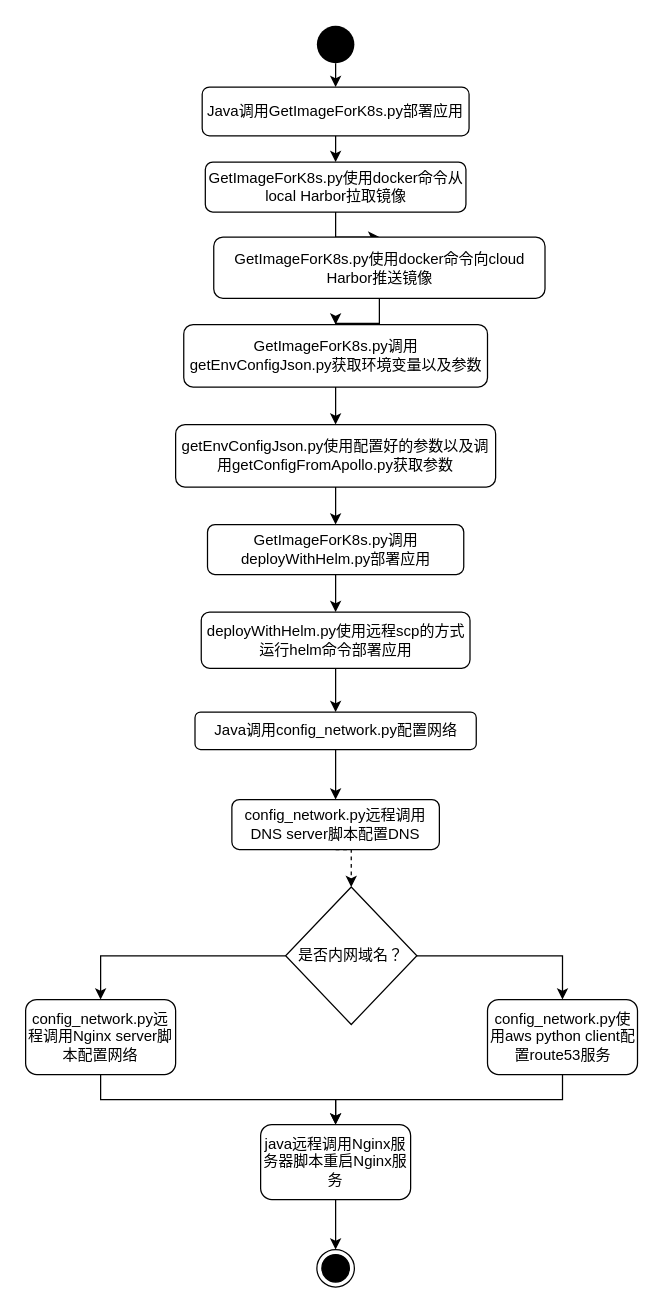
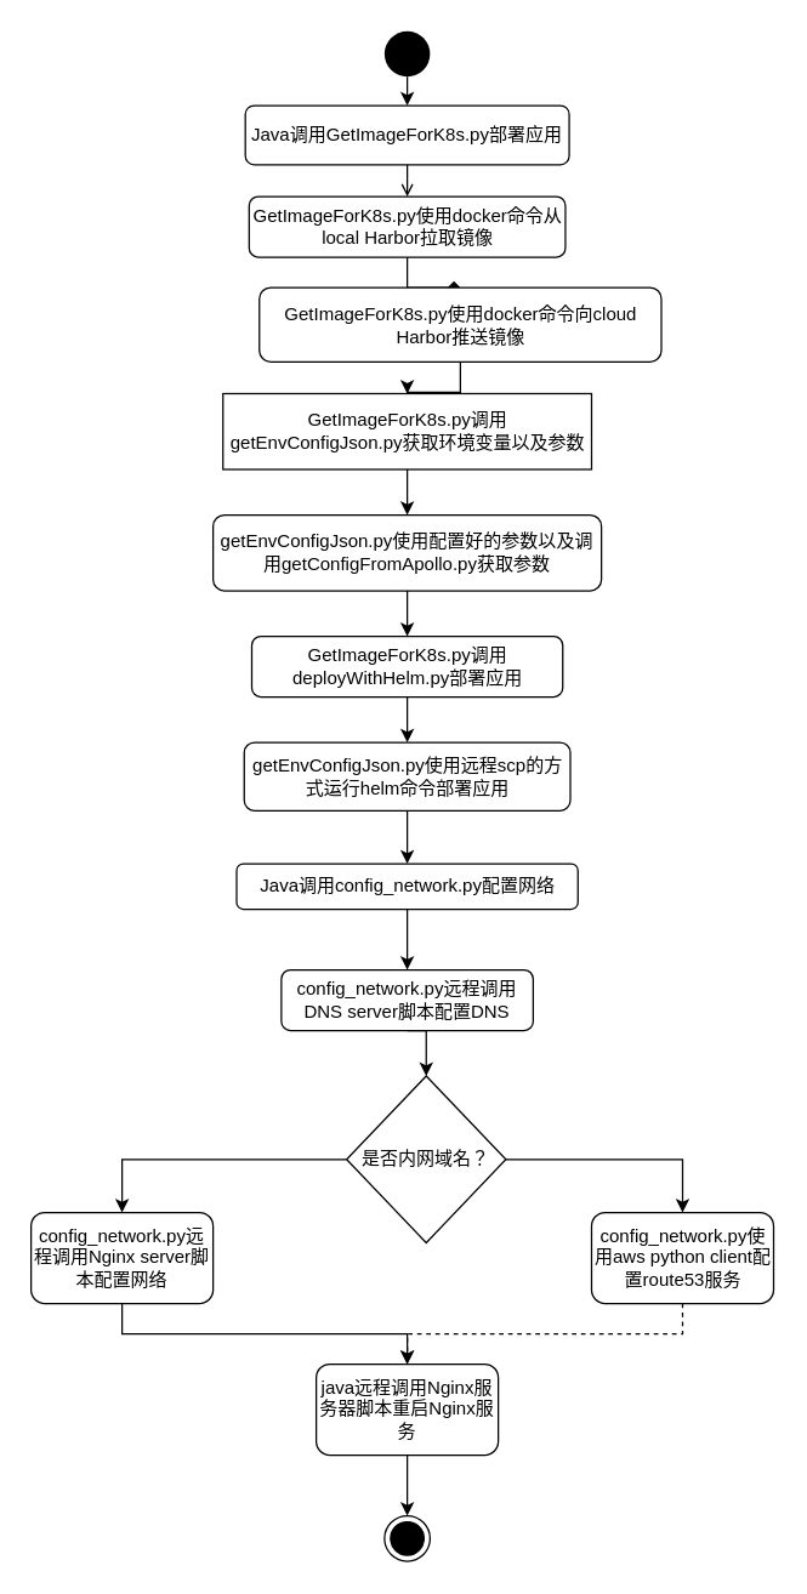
  <mxCell id="0" />
  <mxCell id="1" parent="0" />
  <mxCell id="2" style="edgeStyle=orthogonalEdgeStyle;rounded=0;orthogonalLoop=1;jettySize=auto;html=1;exitX=0.5;exitY=1;exitDx=0;exitDy=0;entryX=0.5;entryY=0;entryDx=0;entryDy=0;" edge="1" parent="1" source="3" target="6"><mxGeometry relative="1" as="geometry" /></mxCell>
  <mxCell id="3" value="" style="ellipse;fillColor=#000000;strokeColor=none;" vertex="1" parent="1"><mxGeometry x="253" y="20" width="30" height="30" as="geometry" /></mxCell>
  <mxCell id="4" value="" style="ellipse;html=1;shape=endState;fillColor=#000000;strokeColor=#000000;" vertex="1" parent="1"><mxGeometry x="253" y="999" width="30" height="30" as="geometry" /></mxCell>
- <mxCell id="5" style="edgeStyle=orthogonalEdgeStyle;rounded=0;orthogonalLoop=1;jettySize=auto;html=1;exitX=0.5;exitY=1;exitDx=0;exitDy=0;entryX=0.5;entryY=0;entryDx=0;entryDy=0;" edge="1" parent="1" source="6" target="8"><mxGeometry relative="1" as="geometry"><mxPoint x="453" y="108" as="targetPoint" /></mxGeometry></mxCell>
+ <mxCell id="5" style="edgeStyle=orthogonalEdgeStyle;rounded=0;orthogonalLoop=1;jettySize=auto;html=1;exitX=0.5;exitY=1;exitDx=0;exitDy=0;entryX=0.5;entryY=0;entryDx=0;entryDy=0;endArrow=open;" edge="1" parent="1" source="6" target="8"><mxGeometry relative="1" as="geometry"><mxPoint x="453" y="108" as="targetPoint" /></mxGeometry></mxCell>
  <mxCell id="6" value="Java调用GetImageForK8s.py部署应用" style="rounded=1;whiteSpace=wrap;html=1;" vertex="1" parent="1"><mxGeometry x="161.25" y="69" width="213.5" height="39" as="geometry" /></mxCell>
- <mxCell id="7" style="edgeStyle=orthogonalEdgeStyle;rounded=0;orthogonalLoop=1;jettySize=auto;html=1;exitX=0.5;exitY=1;exitDx=0;exitDy=0;entryX=0.5;entryY=0;entryDx=0;entryDy=0;" edge="1" parent="1" source="8" target="10"><mxGeometry relative="1" as="geometry" /></mxCell>
+ <mxCell id="7" style="edgeStyle=orthogonalEdgeStyle;rounded=0;orthogonalLoop=1;jettySize=auto;html=1;exitX=0.5;exitY=1;exitDx=0;exitDy=0;entryX=0.5;entryY=0;entryDx=0;entryDy=0;endArrow=diamond;" edge="1" parent="1" source="8" target="10"><mxGeometry relative="1" as="geometry" /></mxCell>
  <mxCell id="8" value="GetImageForK8s.py使用docker命令从local Harbor拉取镜像" style="rounded=1;whiteSpace=wrap;html=1;" vertex="1" parent="1"><mxGeometry x="163.75" y="129" width="208.5" height="40" as="geometry" /></mxCell>
  <mxCell id="9" style="edgeStyle=orthogonalEdgeStyle;rounded=0;orthogonalLoop=1;jettySize=auto;html=1;exitX=0.5;exitY=1;exitDx=0;exitDy=0;entryX=0.5;entryY=0;entryDx=0;entryDy=0;" edge="1" parent="1" source="10" target="29"><mxGeometry relative="1" as="geometry" /></mxCell>
  <mxCell id="10" value="GetImageForK8s.py使用docker命令向cloud Harbor推送镜像" style="rounded=1;whiteSpace=wrap;html=1;" vertex="1" parent="1"><mxGeometry x="170.5" y="189" width="265" height="49" as="geometry" /></mxCell>
  <mxCell id="11" style="edgeStyle=orthogonalEdgeStyle;rounded=0;orthogonalLoop=1;jettySize=auto;html=1;entryX=0.5;entryY=0;entryDx=0;entryDy=0;exitX=0.5;exitY=1;exitDx=0;exitDy=0;" edge="1" parent="1" source="12" target="25"><mxGeometry relative="1" as="geometry"><mxPoint x="473" y="499" as="sourcePoint" /></mxGeometry></mxCell>
  <mxCell id="12" value="GetImageForK8s.py调用deployWithHelm.py部署应用" style="rounded=1;whiteSpace=wrap;html=1;" vertex="1" parent="1"><mxGeometry x="165.5" y="419" width="205" height="40" as="geometry" /></mxCell>
  <mxCell id="13" style="edgeStyle=orthogonalEdgeStyle;rounded=0;orthogonalLoop=1;jettySize=auto;html=1;exitX=0.5;exitY=1;exitDx=0;exitDy=0;" edge="1" parent="1" source="14" target="16"><mxGeometry relative="1" as="geometry" /></mxCell>
  <mxCell id="14" value="Java调用config_network.py配置网络" style="rounded=1;whiteSpace=wrap;html=1;" vertex="1" parent="1"><mxGeometry x="155.5" y="569" width="225" height="30" as="geometry" /></mxCell>
- <mxCell id="15" style="edgeStyle=orthogonalEdgeStyle;rounded=0;orthogonalLoop=1;jettySize=auto;html=1;exitX=0.5;exitY=1;exitDx=0;exitDy=0;entryX=0.5;entryY=0;entryDx=0;entryDy=0;dashed=1;" edge="1" parent="1" source="16" target="19"><mxGeometry relative="1" as="geometry" /></mxCell>
+ <mxCell id="15" style="edgeStyle=orthogonalEdgeStyle;rounded=0;orthogonalLoop=1;jettySize=auto;html=1;exitX=0.5;exitY=1;exitDx=0;exitDy=0;entryX=0.5;entryY=0;entryDx=0;entryDy=0;" edge="1" parent="1" source="16" target="19"><mxGeometry relative="1" as="geometry" /></mxCell>
  <mxCell id="16" value="config_network.py远程调用DNS server脚本配置DNS" style="rounded=1;whiteSpace=wrap;html=1;" vertex="1" parent="1"><mxGeometry x="185" y="639" width="166" height="40" as="geometry" /></mxCell>
  <mxCell id="17" style="edgeStyle=orthogonalEdgeStyle;rounded=0;orthogonalLoop=1;jettySize=auto;html=1;exitX=0;exitY=0.5;exitDx=0;exitDy=0;entryX=0.5;entryY=0;entryDx=0;entryDy=0;" edge="1" parent="1" source="19" target="21"><mxGeometry relative="1" as="geometry" /></mxCell>
  <mxCell id="18" style="edgeStyle=orthogonalEdgeStyle;rounded=0;orthogonalLoop=1;jettySize=auto;html=1;exitX=1;exitY=0.5;exitDx=0;exitDy=0;entryX=0.5;entryY=0;entryDx=0;entryDy=0;" edge="1" parent="1" source="19" target="23"><mxGeometry relative="1" as="geometry" /></mxCell>
  <mxCell id="19" value="是否内网域名？" style="rhombus;whiteSpace=wrap;html=1;" vertex="1" parent="1"><mxGeometry x="228" y="709" width="105" height="110" as="geometry" /></mxCell>
  <mxCell id="20" style="edgeStyle=orthogonalEdgeStyle;rounded=0;orthogonalLoop=1;jettySize=auto;html=1;exitX=0.5;exitY=1;exitDx=0;exitDy=0;entryX=0.5;entryY=0;entryDx=0;entryDy=0;" edge="1" parent="1" source="21" target="27"><mxGeometry relative="1" as="geometry"><mxPoint x="137" y="1030" as="targetPoint" /></mxGeometry></mxCell>
  <mxCell id="21" value="&lt;span&gt;config_network.py远程调用Nginx server脚本配置网络&lt;/span&gt;" style="rounded=1;whiteSpace=wrap;html=1;" vertex="1" parent="1"><mxGeometry x="20" y="799" width="120" height="60" as="geometry" /></mxCell>
- <mxCell id="22" style="edgeStyle=orthogonalEdgeStyle;rounded=0;orthogonalLoop=1;jettySize=auto;html=1;exitX=0.5;exitY=1;exitDx=0;exitDy=0;entryX=0.5;entryY=0;entryDx=0;entryDy=0;" edge="1" parent="1" source="23" target="27"><mxGeometry relative="1" as="geometry"><mxPoint x="137" y="1030" as="targetPoint" /></mxGeometry></mxCell>
+ <mxCell id="22" style="edgeStyle=orthogonalEdgeStyle;rounded=0;orthogonalLoop=1;jettySize=auto;html=1;exitX=0.5;exitY=1;exitDx=0;exitDy=0;entryX=0.5;entryY=0;entryDx=0;entryDy=0;dashed=1;" edge="1" parent="1" source="23" target="27"><mxGeometry relative="1" as="geometry"><mxPoint x="137" y="1030" as="targetPoint" /></mxGeometry></mxCell>
  <mxCell id="23" value="&lt;span&gt;config_network.py使用aws python client配置route53服务&lt;/span&gt;" style="rounded=1;whiteSpace=wrap;html=1;" vertex="1" parent="1"><mxGeometry x="389.5" y="799" width="120" height="60" as="geometry" /></mxCell>
  <mxCell id="24" style="edgeStyle=orthogonalEdgeStyle;rounded=0;orthogonalLoop=1;jettySize=auto;html=1;exitX=0.5;exitY=1;exitDx=0;exitDy=0;entryX=0.5;entryY=0;entryDx=0;entryDy=0;" edge="1" parent="1" source="25" target="14"><mxGeometry relative="1" as="geometry" /></mxCell>
- <mxCell id="25" value="deployWithHelm.py使用远程scp的方式运行helm命令部署应用" style="rounded=1;whiteSpace=wrap;html=1;" vertex="1" parent="1"><mxGeometry x="160.5" y="489" width="215" height="45" as="geometry" /></mxCell>
+ <mxCell id="25" value="getEnvConfigJson.py使用远程scp的方式运行helm命令部署应用" style="rounded=1;whiteSpace=wrap;html=1;" vertex="1" parent="1"><mxGeometry x="160.5" y="489" width="215" height="45" as="geometry" /></mxCell>
  <mxCell id="26" style="edgeStyle=orthogonalEdgeStyle;rounded=0;orthogonalLoop=1;jettySize=auto;html=1;exitX=0.5;exitY=1;exitDx=0;exitDy=0;entryX=0.5;entryY=0;entryDx=0;entryDy=0;" edge="1" parent="1" source="27" target="4"><mxGeometry relative="1" as="geometry"><mxPoint x="137" y="1112" as="targetPoint" /></mxGeometry></mxCell>
  <mxCell id="27" value="&lt;span&gt;java远程调用Nginx服务器脚本重启Nginx服务&lt;/span&gt;" style="rounded=1;whiteSpace=wrap;html=1;" vertex="1" parent="1"><mxGeometry x="208" y="899" width="120" height="60" as="geometry" /></mxCell>
  <mxCell id="28" style="edgeStyle=orthogonalEdgeStyle;rounded=0;orthogonalLoop=1;jettySize=auto;html=1;exitX=0.5;exitY=1;exitDx=0;exitDy=0;entryX=0.5;entryY=0;entryDx=0;entryDy=0;" edge="1" parent="1" source="29" target="31"><mxGeometry relative="1" as="geometry" /></mxCell>
- <mxCell id="29" value="GetImageForK8s.py调用getEnvConfigJson.py获取环境变量以及参数" style="rounded=1;whiteSpace=wrap;html=1;" vertex="1" parent="1"><mxGeometry x="146.5" y="259" width="243" height="50" as="geometry" /></mxCell>
+ <mxCell id="29" value="GetImageForK8s.py调用getEnvConfigJson.py获取环境变量以及参数" style="whiteSpace=wrap;html=1;rounded=0;" vertex="1" parent="1"><mxGeometry x="146.5" y="259" width="243" height="50" as="geometry" /></mxCell>
  <mxCell id="30" style="edgeStyle=orthogonalEdgeStyle;rounded=0;orthogonalLoop=1;jettySize=auto;html=1;exitX=0.5;exitY=1;exitDx=0;exitDy=0;entryX=0.5;entryY=0;entryDx=0;entryDy=0;" edge="1" parent="1" source="31" target="12"><mxGeometry relative="1" as="geometry" /></mxCell>
  <mxCell id="31" value="getEnvConfigJson.py使用配置好的参数以及调用getConfigFromApollo.py获取参数" style="rounded=1;whiteSpace=wrap;html=1;" vertex="1" parent="1"><mxGeometry x="140" y="339" width="256" height="50" as="geometry" /></mxCell>
